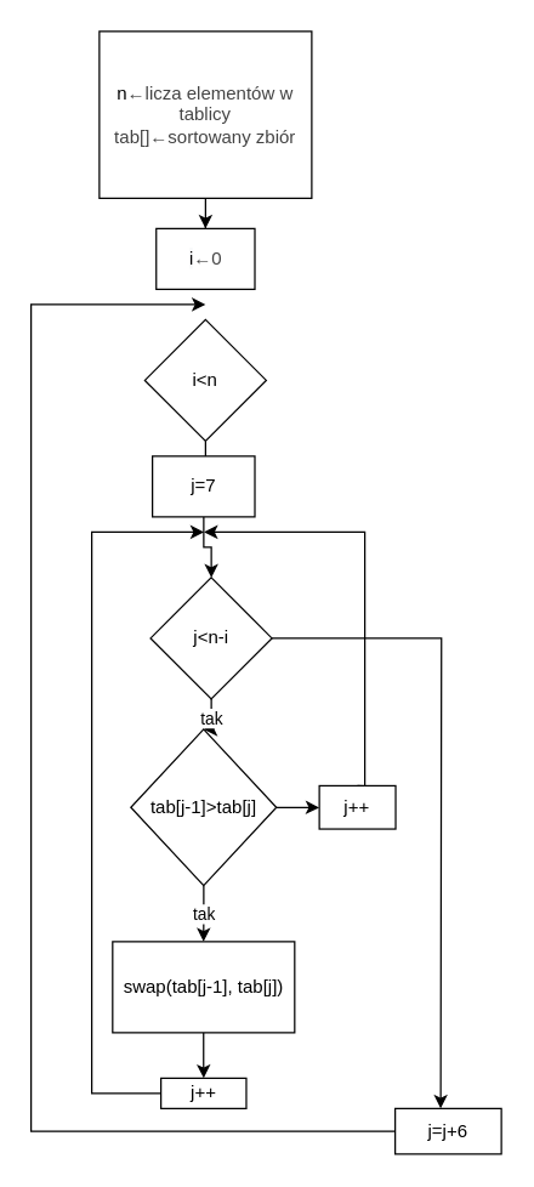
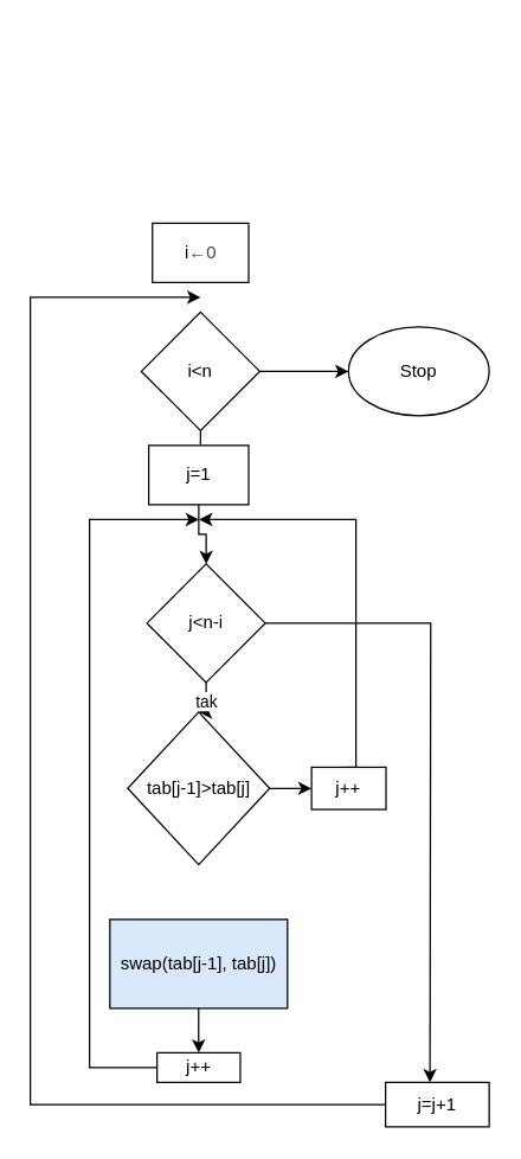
  <mxCell id="0" />
  <mxCell id="1" parent="0" />
- <mxCell id="2" value="" style="edgeStyle=orthogonalEdgeStyle;rounded=0;orthogonalLoop=1;jettySize=auto;html=1;" edge="1" parent="1" source="3" target="4"><mxGeometry relative="1" as="geometry"><mxPoint x="135" y="170" as="targetPoint" /></mxGeometry></mxCell>
- <mxCell id="3" value="&lt;font style=&quot;font-size: 12px&quot;&gt;n&lt;span style=&quot;color: rgb(68 , 68 , 68) ; font-family: &amp;#34;ubuntu&amp;#34; , &amp;#34;arial&amp;#34; , sans-serif ; background-color: rgb(255 , 255 , 255)&quot;&gt;←licza elementów w tablicy&lt;br&gt;tab[]&lt;/span&gt;&lt;span style=&quot;color: rgb(68 , 68 , 68) ; font-family: &amp;#34;ubuntu&amp;#34; , &amp;#34;arial&amp;#34; , sans-serif ; background-color: rgb(255 , 255 , 255)&quot;&gt;←sortowany zbiór&lt;/span&gt;&lt;span style=&quot;color: rgb(68 , 68 , 68) ; font-family: &amp;#34;ubuntu&amp;#34; , &amp;#34;arial&amp;#34; , sans-serif ; background-color: rgb(255 , 255 , 255)&quot;&gt;&lt;br&gt;&lt;/span&gt;&lt;/font&gt;" style="whiteSpace=wrap;html=1;" vertex="1" parent="1"><mxGeometry x="65" y="20" width="140" height="110" as="geometry" /></mxCell>
  <mxCell id="4" value="&lt;font style=&quot;font-size: 12px&quot;&gt;&lt;span style=&quot;background-color: rgb(248 , 249 , 250)&quot;&gt;i&lt;/span&gt;&lt;span style=&quot;color: rgb(68 , 68 , 68) ; font-family: &amp;#34;ubuntu&amp;#34; , &amp;#34;arial&amp;#34; , sans-serif ; background-color: rgb(255 , 255 , 255)&quot;&gt;←0&lt;/span&gt;&lt;/font&gt;" style="rounded=0;whiteSpace=wrap;html=1;" vertex="1" parent="1"><mxGeometry x="102.5" y="150" width="65" height="40" as="geometry" /></mxCell>
  <mxCell id="5" value="" style="edgeStyle=orthogonalEdgeStyle;rounded=0;orthogonalLoop=1;jettySize=auto;html=1;" edge="1" parent="1" source="7" target="9"><mxGeometry relative="1" as="geometry"><mxPoint x="135" y="330" as="targetPoint" /></mxGeometry></mxCell>
+ <mxCell id="6" value="" style="edgeStyle=orthogonalEdgeStyle;rounded=0;orthogonalLoop=1;jettySize=auto;html=1;" edge="1" parent="1" source="7" target="24"><mxGeometry relative="1" as="geometry" /></mxCell>
  <mxCell id="7" value="i&amp;lt;n" style="rhombus;whiteSpace=wrap;html=1;rounded=0;" vertex="1" parent="1"><mxGeometry x="95" y="210" width="80" height="80" as="geometry" /></mxCell>
  <mxCell id="8" value="" style="edgeStyle=orthogonalEdgeStyle;rounded=0;orthogonalLoop=1;jettySize=auto;html=1;" edge="1" parent="1" source="9" target="12"><mxGeometry relative="1" as="geometry" /></mxCell>
- <mxCell id="9" value="j=7" style="rounded=0;whiteSpace=wrap;html=1;" vertex="1" parent="1"><mxGeometry x="100" y="300" width="67.5" height="40" as="geometry" /></mxCell>
+ <mxCell id="9" value="j=1" style="rounded=0;whiteSpace=wrap;html=1;" vertex="1" parent="1"><mxGeometry x="100" y="300" width="67.5" height="40" as="geometry" /></mxCell>
  <mxCell id="10" value="tak" style="edgeStyle=orthogonalEdgeStyle;rounded=0;orthogonalLoop=1;jettySize=auto;html=1;" edge="1" parent="1" source="12" target="15"><mxGeometry relative="1" as="geometry" /></mxCell>
  <mxCell id="11" style="edgeStyle=orthogonalEdgeStyle;rounded=0;orthogonalLoop=1;jettySize=auto;html=1;" edge="1" parent="1" source="12"><mxGeometry relative="1" as="geometry"><mxPoint x="290" y="730" as="targetPoint" /></mxGeometry></mxCell>
  <mxCell id="12" value="j&amp;lt;n-i" style="rhombus;whiteSpace=wrap;html=1;rounded=0;" vertex="1" parent="1"><mxGeometry x="98.75" y="380" width="80" height="80" as="geometry" /></mxCell>
- <mxCell id="13" value="tak" style="edgeStyle=orthogonalEdgeStyle;rounded=0;orthogonalLoop=1;jettySize=auto;html=1;" edge="1" parent="1" source="15" target="17"><mxGeometry relative="1" as="geometry" /></mxCell>
  <mxCell id="14" value="" style="edgeStyle=orthogonalEdgeStyle;rounded=0;orthogonalLoop=1;jettySize=auto;html=1;" edge="1" parent="1" source="15" target="21"><mxGeometry relative="1" as="geometry" /></mxCell>
  <mxCell id="15" value="tab[j-1]&amp;gt;tab[j]" style="rhombus;whiteSpace=wrap;html=1;rounded=0;" vertex="1" parent="1"><mxGeometry x="85.77" y="480" width="95.94" height="103" as="geometry" /></mxCell>
  <mxCell id="16" value="" style="edgeStyle=orthogonalEdgeStyle;rounded=0;orthogonalLoop=1;jettySize=auto;html=1;" edge="1" parent="1" source="17" target="19"><mxGeometry relative="1" as="geometry" /></mxCell>
- <mxCell id="17" value="swap(tab[j-1], tab[j])" style="whiteSpace=wrap;html=1;rounded=0;" vertex="1" parent="1"><mxGeometry x="73.745" y="620" width="120" height="60" as="geometry" /></mxCell>
+ <mxCell id="17" value="swap(tab[j-1], tab[j])" style="whiteSpace=wrap;html=1;rounded=0;fillColor=#dae8fc;" vertex="1" parent="1"><mxGeometry x="73.745" y="620" width="120" height="60" as="geometry" /></mxCell>
  <mxCell id="18" style="edgeStyle=orthogonalEdgeStyle;rounded=0;orthogonalLoop=1;jettySize=auto;html=1;" edge="1" parent="1" source="19"><mxGeometry relative="1" as="geometry"><mxPoint x="134" y="350" as="targetPoint" /><Array as="points"><mxPoint x="60" y="720" /><mxPoint x="60" y="350" /><mxPoint x="134" y="350" /></Array></mxGeometry></mxCell>
  <mxCell id="19" value="j++" style="whiteSpace=wrap;html=1;rounded=0;" vertex="1" parent="1"><mxGeometry x="105.61" y="710" width="56.26" height="20" as="geometry" /></mxCell>
  <mxCell id="20" style="edgeStyle=orthogonalEdgeStyle;rounded=0;orthogonalLoop=1;jettySize=auto;html=1;exitX=0.5;exitY=0;exitDx=0;exitDy=0;" edge="1" parent="1" source="21"><mxGeometry relative="1" as="geometry"><mxPoint x="134" y="350" as="targetPoint" /><Array as="points"><mxPoint x="240" y="517" /><mxPoint x="240" y="350" /><mxPoint x="134" y="350" /></Array></mxGeometry></mxCell>
  <mxCell id="21" value="j++" style="whiteSpace=wrap;html=1;rounded=0;" vertex="1" parent="1"><mxGeometry x="210" y="517.25" width="50.32" height="28.5" as="geometry" /></mxCell>
  <mxCell id="22" style="edgeStyle=orthogonalEdgeStyle;rounded=0;orthogonalLoop=1;jettySize=auto;html=1;" edge="1" parent="1" source="23"><mxGeometry relative="1" as="geometry"><mxPoint x="135" y="200" as="targetPoint" /><Array as="points"><mxPoint x="20" y="745" /><mxPoint x="20" y="200" /><mxPoint x="135" y="200" /></Array></mxGeometry></mxCell>
- <mxCell id="23" value="j=j+6" style="rounded=0;whiteSpace=wrap;html=1;" vertex="1" parent="1"><mxGeometry x="260" y="730" width="70" height="30" as="geometry" /></mxCell>
+ <mxCell id="23" value="j=j+1" style="rounded=0;whiteSpace=wrap;html=1;" vertex="1" parent="1"><mxGeometry x="260" y="730" width="70" height="30" as="geometry" /></mxCell>
+ <mxCell id="24" value="Stop" style="ellipse;whiteSpace=wrap;html=1;rounded=0;" vertex="1" parent="1"><mxGeometry x="235" y="220" width="95" height="60" as="geometry" /></mxCell>
